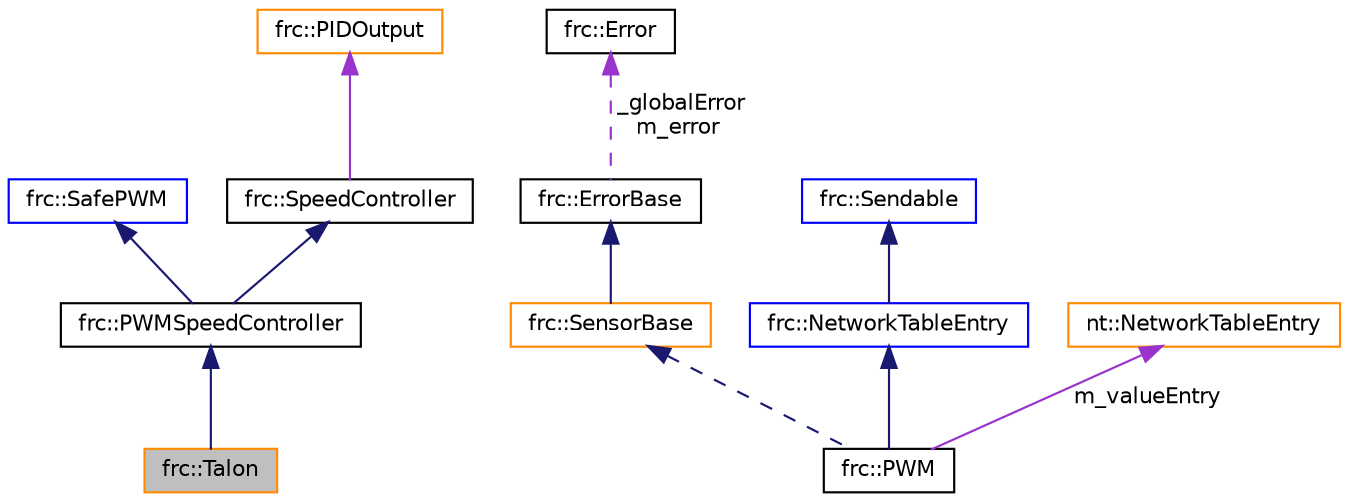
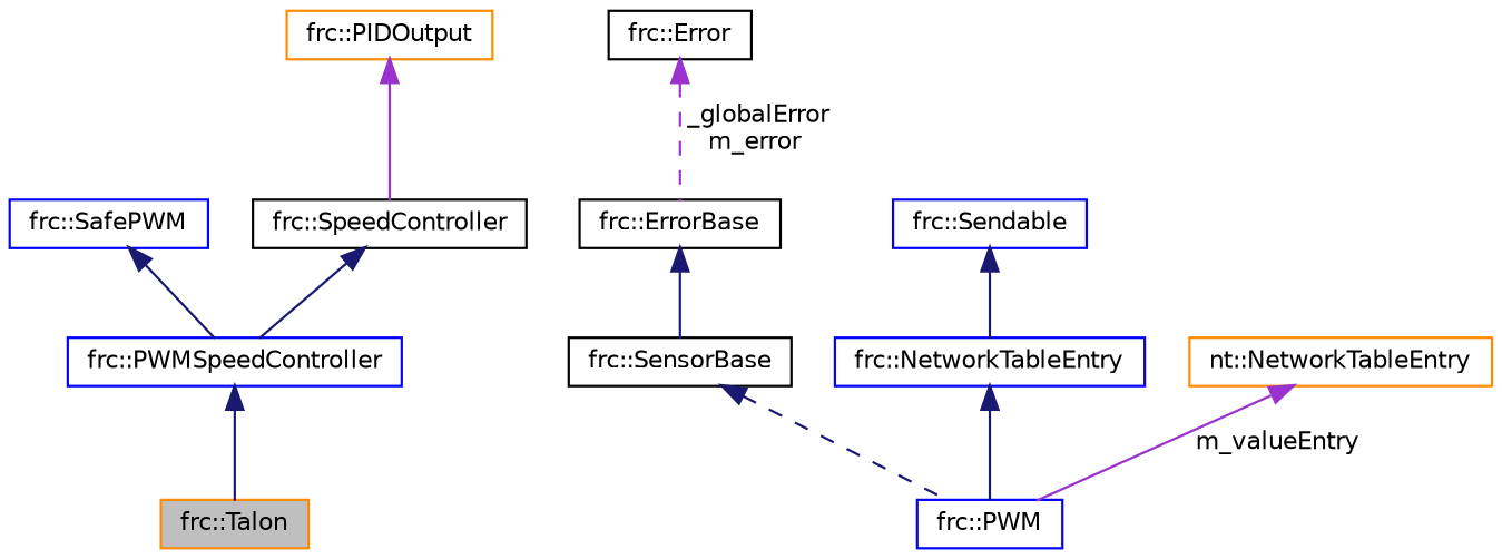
  digraph {
    node [color=black fillcolor=white fontname=Helvetica fontsize=10 shape=record style=filled]
    edge [color=midnightblue dir=back fontname=Helvetica fontsize=10 labelfontname=Helvetica labelfontsize=10 style=solid]
    n1 [color=darkorange fillcolor=grey75 fontcolor=black height=0.2 label="frc::Talon" width=0.4]
-   n2 [height=0.2 label="frc::PWMSpeedController" width=0.4]
+   n2 [color=blue height=0.2 label="frc::PWMSpeedController" width=0.4]
    n3 [color=blue height=0.2 label="frc::SafePWM" width=0.4]
-   n4 [height=0.2 label="frc::PWM" width=0.4]
-   n5 [color=darkorange height=0.2 label="frc::SensorBase" width=0.4]
+   n4 [color=blue height=0.2 label="frc::PWM" width=0.4]
+   n5 [height=0.2 label="frc::SensorBase" width=0.4]
    n6 [height=0.2 label="frc::ErrorBase" width=0.4]
    n7 [height=0.2 label="frc::Error" width=0.4]
    n8 [color=blue height=0.2 label="frc::NetworkTableEntry" width=0.4]
    n9 [color=blue height=0.2 label="frc::Sendable" width=0.4]
    n10 [color=darkorange height=0.2 label="nt::NetworkTableEntry" width=0.4]
    n11 [height=0.2 label="frc::SpeedController" width=0.4]
    n12 [color=darkorange height=0.2 label="frc::PIDOutput" width=0.4]
    n2 -> n1
    n3 -> n2
    n5 -> n4 [style=dashed]
    n6 -> n5
    n7 -> n6 [color=darkorchid3 label=" _globalError\nm_error" style=dashed]
    n8 -> n4
    n9 -> n8
    n10 -> n4 [color=darkorchid3 label=" m_valueEntry"]
    n11 -> n2
    n12 -> n11 [color=darkorchid3]
  }
